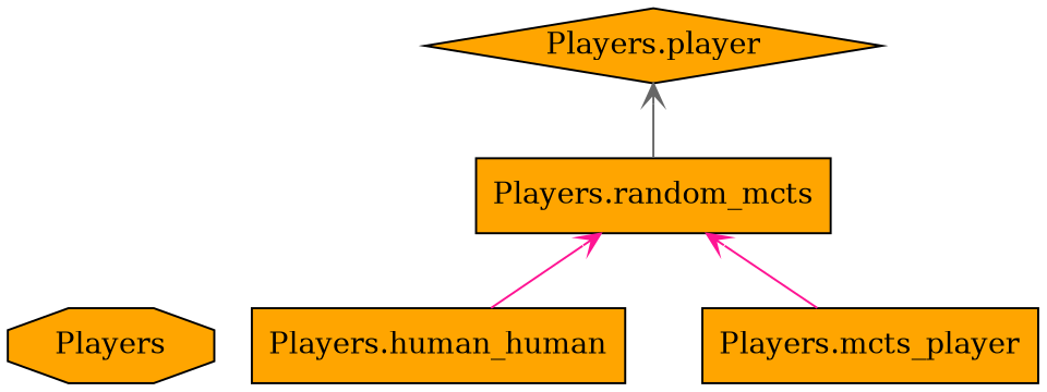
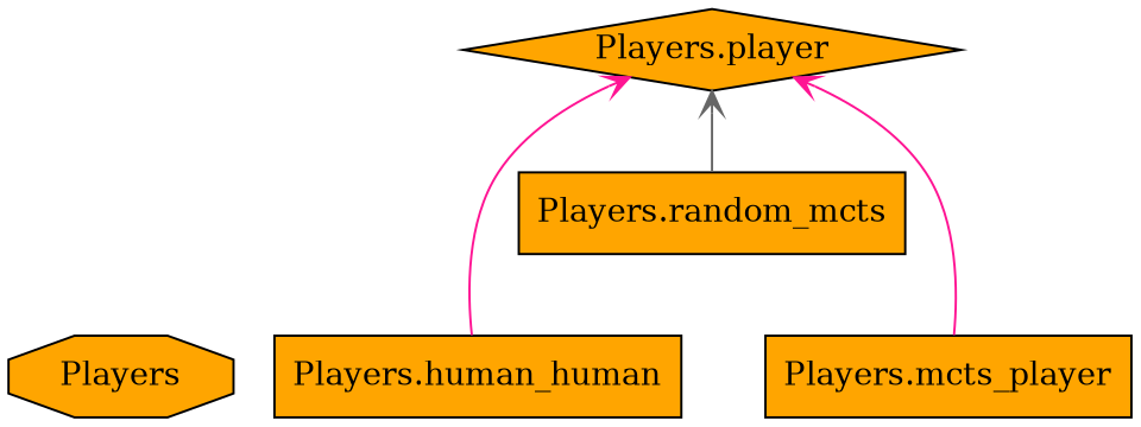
  digraph {
    rankdir=BT
    node [color=black fillcolor=orange shape=box style="solid,filled"]
    edge [arrowhead=open arrowtail=none color=deeppink]
    n1 [label=Players shape=octagon]
    n2 [label="Players.human_human"]
    n3 [label="Players.player" shape=diamond]
    n4 [label="Players.mcts_player"]
    n5 [label="Players.random_mcts"]
-   n2 -> n5
-   n4 -> n5
+   n2 -> n3
+   n4 -> n3
    n5 -> n3 [color=gray40]
  }
